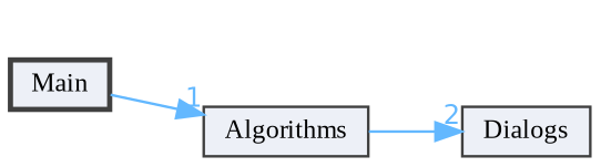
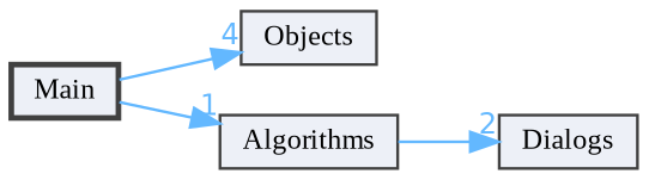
  digraph {
    compound=true
    fontname="Liberation Serif"
    rankdir=LR
    node [color=grey25 fillcolor="#edf0f7" fontname="Liberation Serif" fontsize=10 shape=box style=filled]
    edge [color=steelblue1 fontcolor=steelblue1 fontname="Liberation Serif" fontsize=10 labeldistance=1.5 labelfontname=Helvetica labelfontsize=10]
    n1 [height=0.2 label=Main style="filled,bold" width=0.4]
+   n2 [height=0.2 label=Objects width=0.4]
    n3 [height=0.2 label=Algorithms width=0.4]
    n4 [height=0.2 label=Dialogs width=0.4]
+   n1 -> n2 [headlabel=4]
    n1 -> n3 [headlabel=1]
    n3 -> n4 [headlabel=2]
  }
